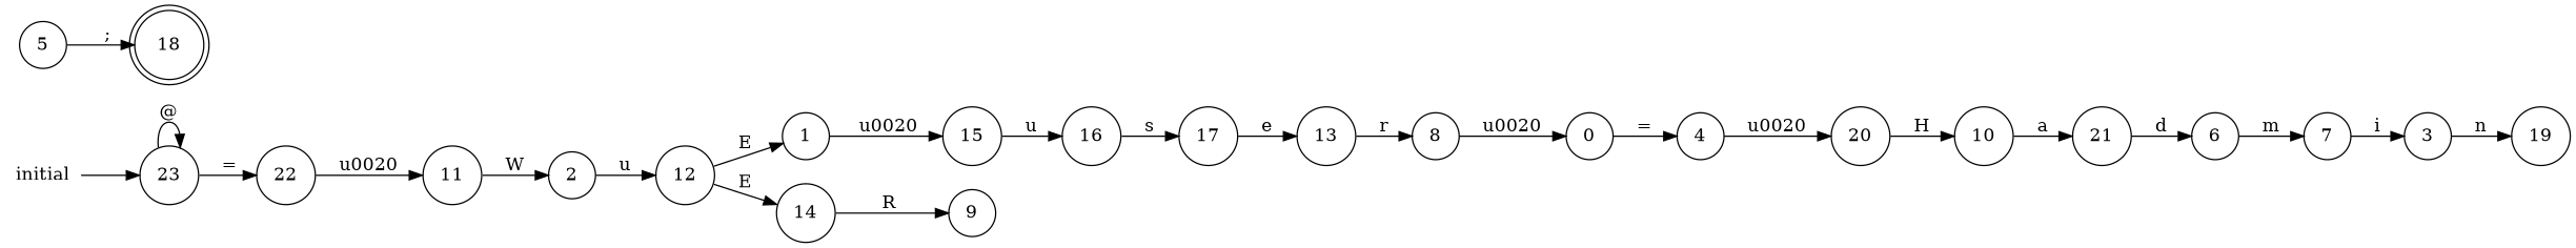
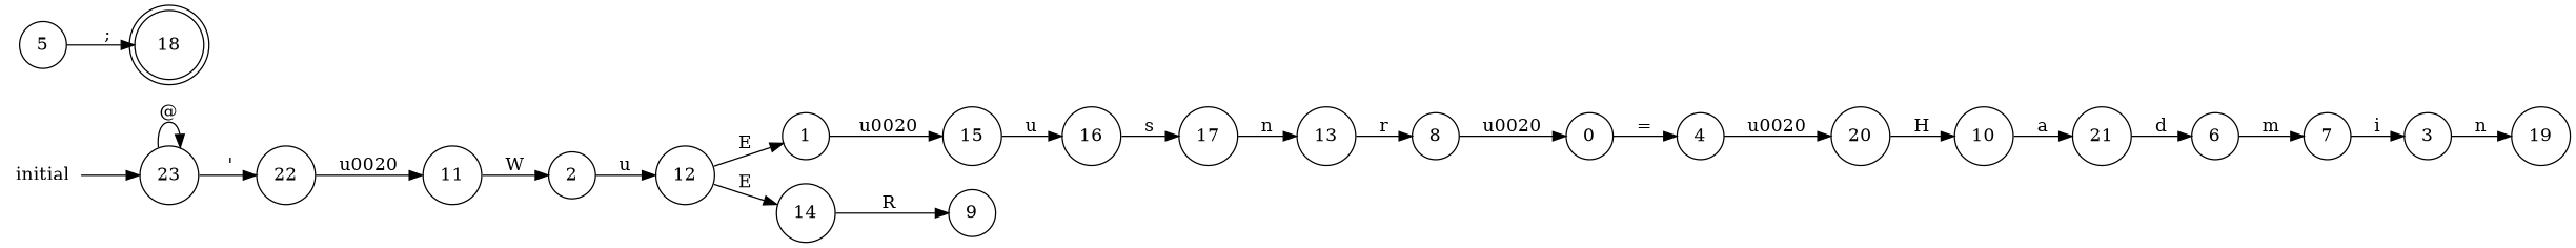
  digraph {
    rankdir=LR
    node [shape=circle]
    0
    4
    20
    10
    1
    15
    16
    17
    2
    12
    14
    9
    3
    19
    18 [shape=doublecircle]
    5
    21
    6
    7
    8
    11
    13
    22
    23
    initial [shape=plaintext]
    0 -> 4 [label="="]
    4 -> 20 [label="\u0020"]
    20 -> 10 [label=H]
    10 -> 21 [label=a]
    1 -> 15 [label="\u0020"]
    15 -> 16 [label=u]
    16 -> 17 [label=s]
-   17 -> 13 [label=e]
+   17 -> 13 [label=n]
    2 -> 12 [label=u]
    12 -> 1 [label=E]
    12 -> 14 [label=E]
    14 -> 9 [label=R]
    3 -> 19 [label=n]
    5 -> 18 [label=";"]
    21 -> 6 [label=d]
    6 -> 7 [label=m]
    7 -> 3 [label=i]
    8 -> 0 [label="\u0020"]
    11 -> 2 [label=W]
    13 -> 8 [label=r]
    22 -> 11 [label="\u0020"]
-   23 -> 22 [label="="]
+   23 -> 22 [label="'"]
    23 -> 23 [label="@"]
    initial -> 23
  }
